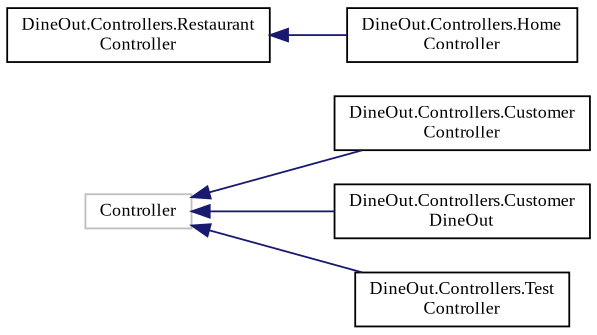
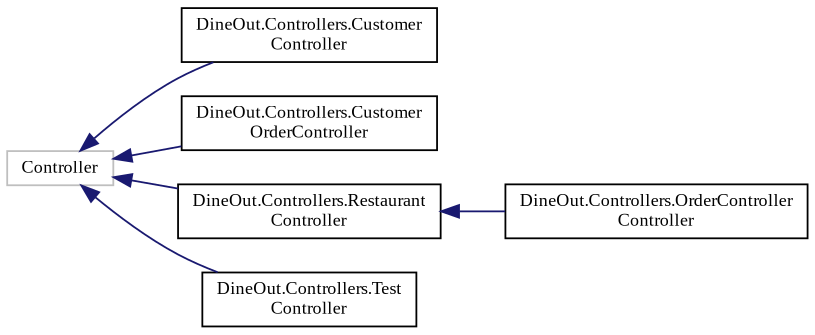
  digraph {
    fontname="Liberation Serif"
    rankdir=LR
    node [color=black fillcolor=white fontname="Liberation Serif" fontsize=10 shape=record style=filled]
    edge [color=midnightblue dir=back fontname="Liberation Serif" fontsize=10 labelfontname=Helvetica labelfontsize=10 style=solid]
    n1 [color=grey75 height=0.2 label=Controller width=0.4]
    n2 [height=0.2 label="DineOut.Controllers.Customer\lController" width=0.4]
-   n3 [height=0.2 label="DineOut.Controllers.Customer\lDineOut" width=0.4]
+   n3 [height=0.2 label="DineOut.Controllers.Customer\lOrderController" width=0.4]
    n4 [height=0.2 label="DineOut.Controllers.Restaurant\lController" width=0.4]
    n5 [height=0.2 label="DineOut.Controllers.Test\lController" width=0.4]
-   n6 [height=0.2 label="DineOut.Controllers.Home\lController" width=0.4]
+   n6 [height=0.2 label="DineOut.Controllers.OrderController\lController" width=0.4]
    n1 -> n2
    n1 -> n3
+   n1 -> n4
    n1 -> n5
    n4 -> n6
  }
